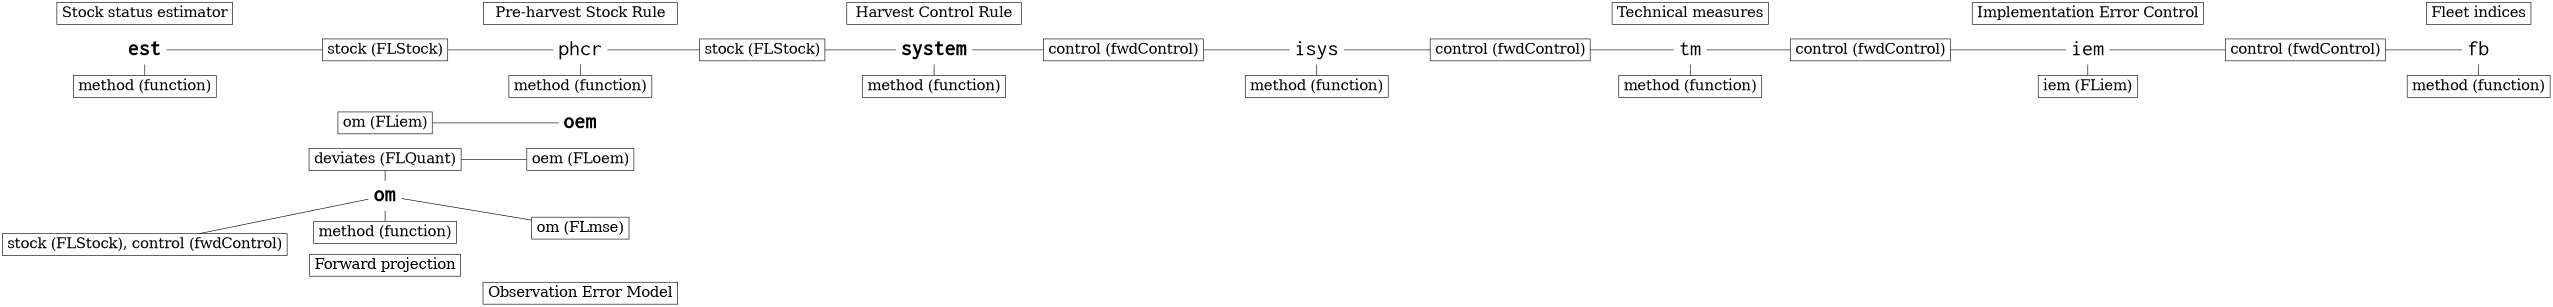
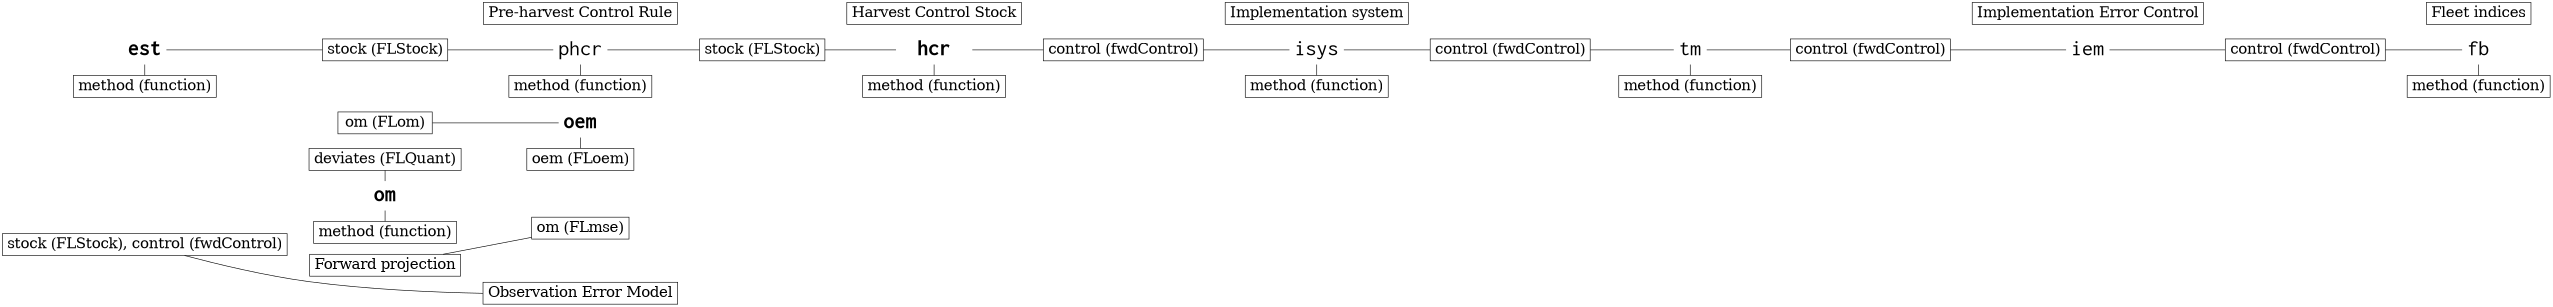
  graph {
    rankdir=LR
    node [fontsize=24 shape=box]
    edge [arrowhead=none]
    oem [fontcolor="#000000" fontname="Courier-Bold" fontsize=36 shape=plaintext]
    n2 [label="oem (FLoem)"]
    n3 [label="Observation Error Model"]
    est [fontcolor="#000000" fontname="Courier-Bold" fontsize=36 shape=plaintext]
    n5 [label="method (function)"]
-   n6 [label="Stock status estimator"]
    phcr [fontcolor="#000000" fontname=Courier fontsize=36 shape=plaintext]
    n8 [label="method (function)"]
-   n9 [label="Pre-harvest Stock Rule"]
-   hcr [fontcolor="#000000" fontname="Courier-Bold" fontsize=36 shape=plaintext label=system]
+   n9 [label="Pre-harvest Control Rule"]
+   hcr [fontcolor="#000000" fontname="Courier-Bold" fontsize=36 shape=plaintext]
    n11 [label="method (function)"]
-   n12 [label="Harvest Control Rule"]
+   n12 [label="Harvest Control Stock"]
    isys [fontcolor="#000000" fontname=Courier fontsize=36 shape=plaintext]
    n14 [label="method (function)"]
+   n15 [label="Implementation system"]
    tm [fontcolor="#000000" fontname=Courier fontsize=36 shape=plaintext]
    n17 [label="method (function)"]
-   n18 [label="Technical measures"]
    iem [fontcolor="#000000" fontname=Courier fontsize=36 shape=plaintext]
-   n20 [label="iem (FLiem)"]
    n21 [label="Implementation Error Control"]
    fb [fontcolor="#000000" fontname=Courier fontsize=36 shape=plaintext]
    n23 [label="method (function)"]
    n24 [label="Fleet indices"]
    om [fontcolor="#000000" fontname="Courier-Bold" fontsize=36 shape=plaintext]
    n26 [label="method (function)"]
    n27 [label="deviates (FLQuant)"]
    n28 [label="Forward projection"]
    n29 [label="stock (FLStock)"]
    n30 [label="stock (FLStock)"]
    n31 [label="control (fwdControl)"]
    n32 [label="control (fwdControl)"]
    n33 [label="control (fwdControl)"]
    n34 [label="control (fwdControl)"]
    n35 [label="om (FLmse)"]
    n36 [label="stock (FLStock), control (fwdControl)"]
-   n37 [label="om (FLiem)"]
+   n37 [label="om (FLom)"]
    subgraph sub_1 {
      rank=same
      oem
      n2
      n3
    }
    subgraph sub_2 {
      rank=same
      est
      n5
-     n6
    }
    subgraph sub_3 {
      rank=same
      phcr
      n8
      n9
    }
    subgraph sub_4 {
      rank=same
      hcr
      n11
      n12
    }
    subgraph sub_5 {
      rank=same
      isys
      n14
+     n15
    }
    subgraph sub_6 {
      rank=same
      tm
      n17
-     n18
    }
    subgraph sub_7 {
      rank=same
      iem
-     n20
      n21
    }
    subgraph sub_8 {
      rank=same
      fb
      n23
      n24
    }
    subgraph sub_9 {
      rank=same
      om
      n26
      n27
      n28
    }
-   n27 -- n2
+   oem -- n2
    est -- n5
    est -- n29
    phcr -- n8
    phcr -- n30
    hcr -- n11
    hcr -- n31
    isys -- n14
    isys -- n32
    tm -- n17
    tm -- n33
-   iem -- n20
    iem -- n34
    fb -- n23
    om -- n26
-   om -- n35
+   n28 -- n35
    n27 -- om
    n29 -- phcr
    n30 -- hcr
    n31 -- isys
    n32 -- tm
    n33 -- iem
    n34 -- fb
-   n36 -- om
+   n36 -- n3
    n37 -- oem
  }
